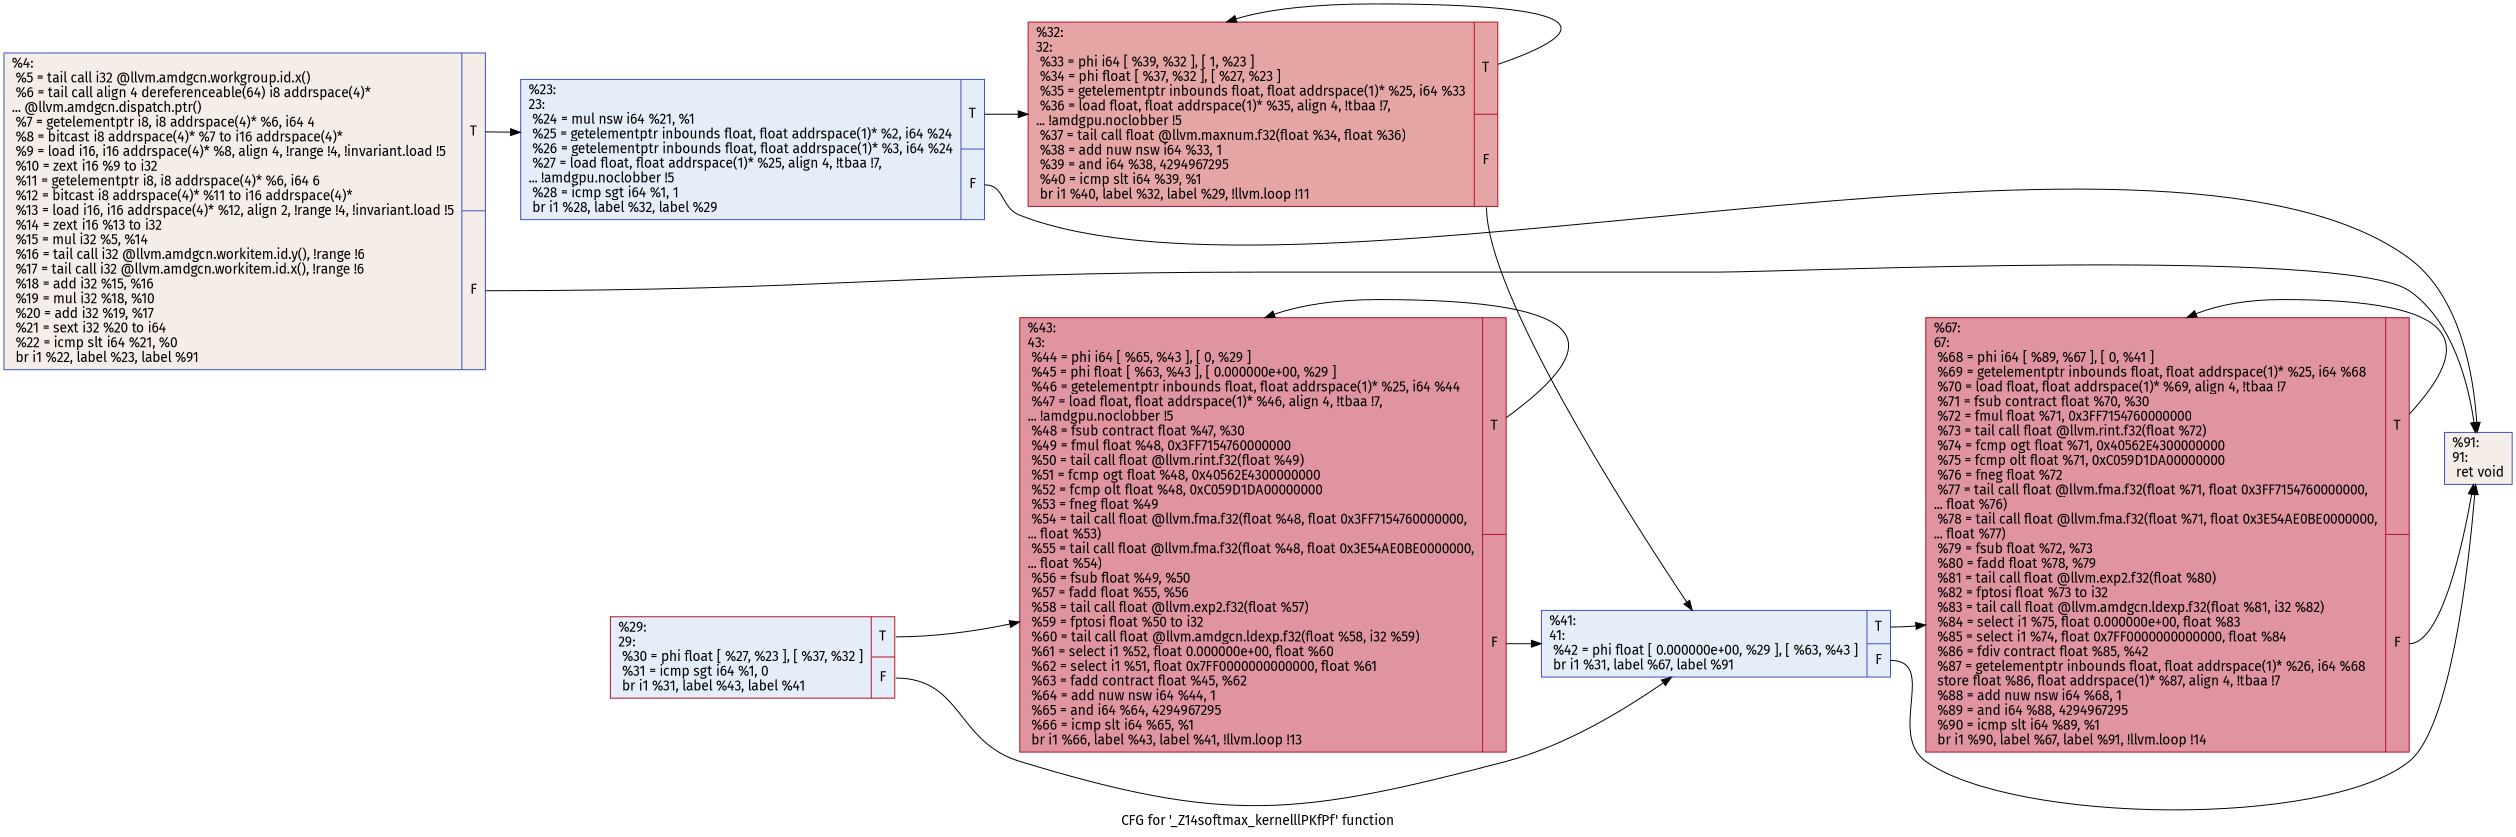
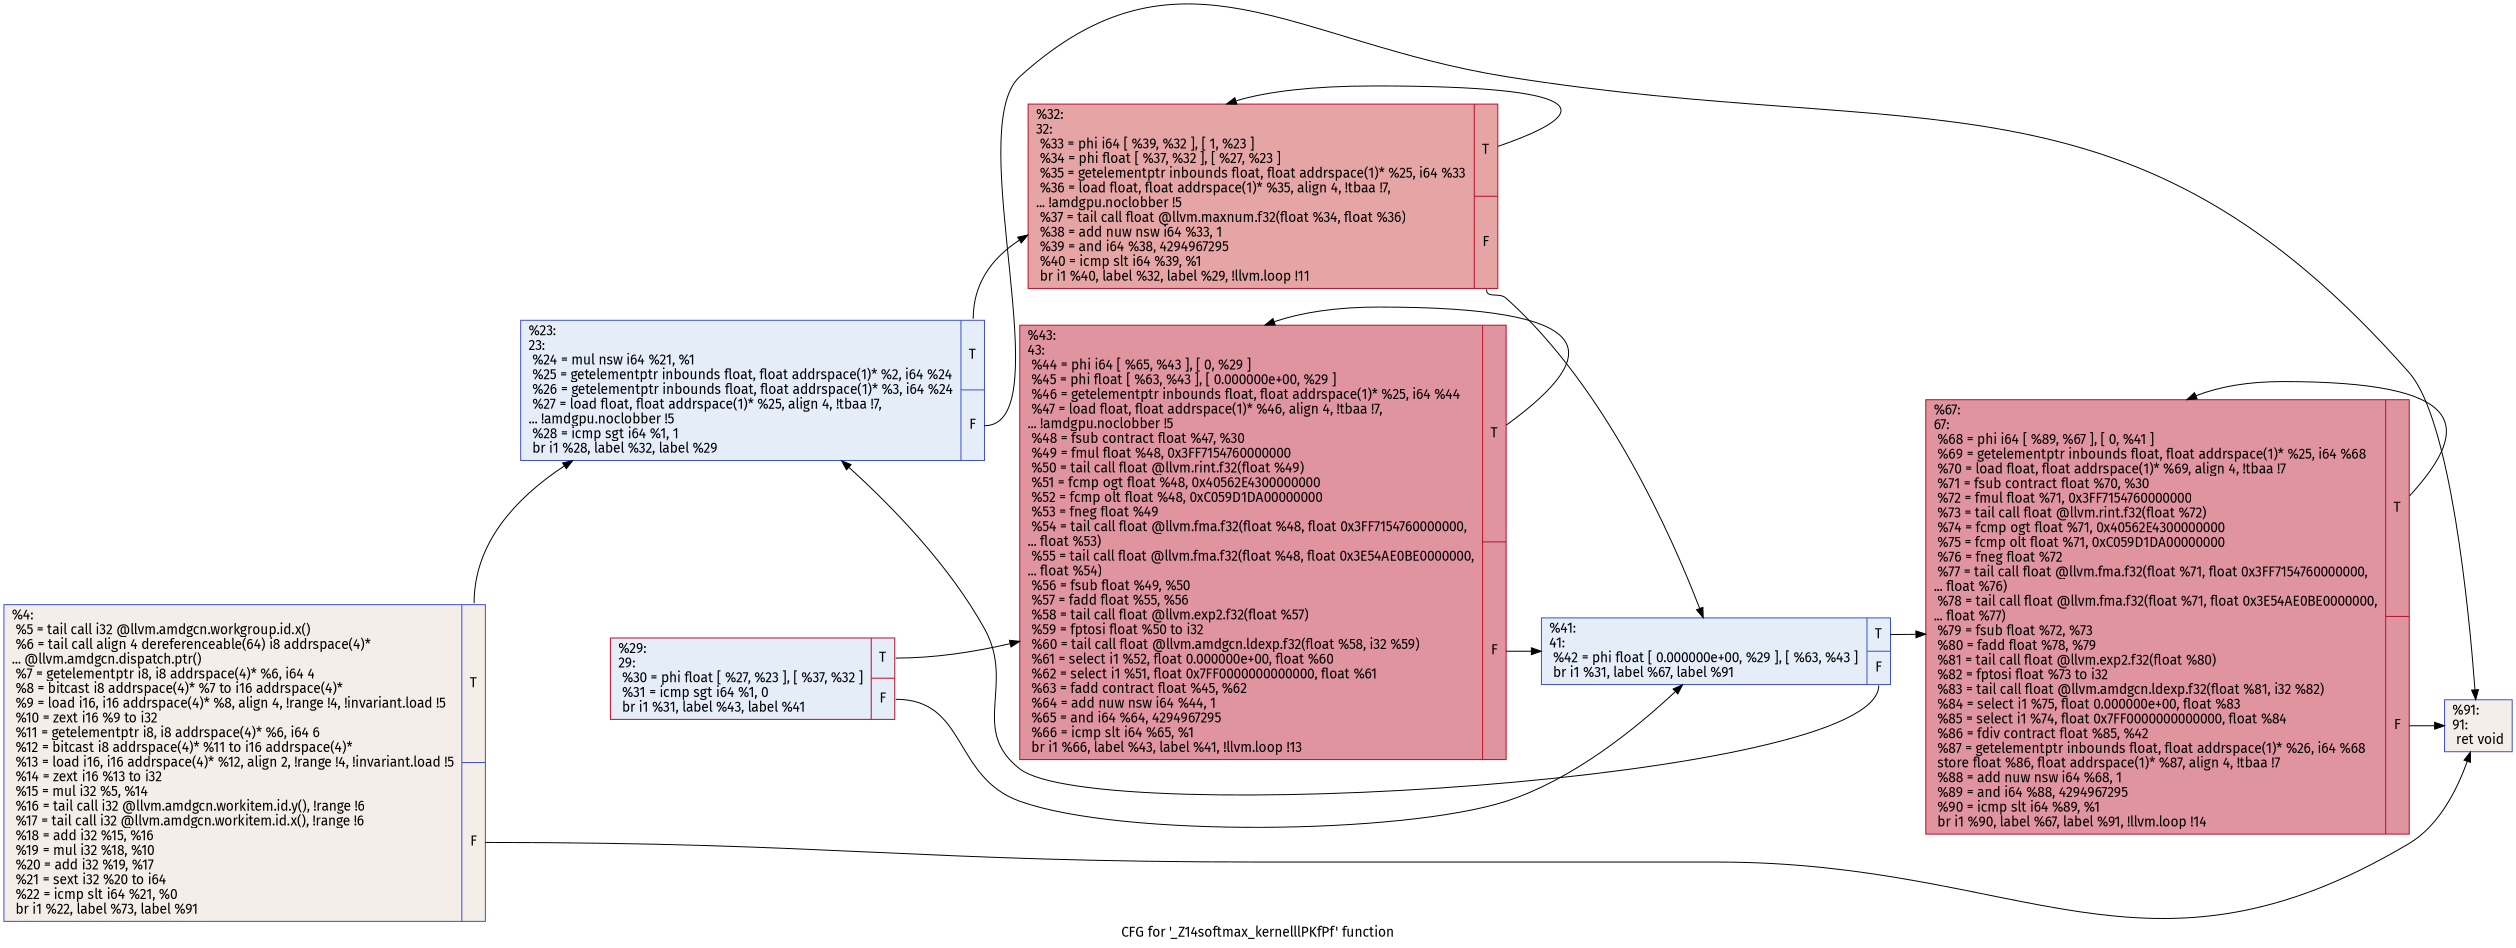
  digraph {
    fontname="Fira Sans"
    label="CFG for '_Z14softmax_kernelllPKfPf' function"
    rankdir=LR
    node [color="#3d50c3ff" fillcolor="#c5d6f270" fontname="Fira Sans" shape=record style=filled]
    edge [fontname="Fira Sans" tailport=s0]
-   n1 [fillcolor="#e8d6cc70" label="{%4:\l  %5 = tail call i32 @llvm.amdgcn.workgroup.id.x()\l  %6 = tail call align 4 dereferenceable(64) i8 addrspace(4)*\l... @llvm.amdgcn.dispatch.ptr()\l  %7 = getelementptr i8, i8 addrspace(4)* %6, i64 4\l  %8 = bitcast i8 addrspace(4)* %7 to i16 addrspace(4)*\l  %9 = load i16, i16 addrspace(4)* %8, align 4, !range !4, !invariant.load !5\l  %10 = zext i16 %9 to i32\l  %11 = getelementptr i8, i8 addrspace(4)* %6, i64 6\l  %12 = bitcast i8 addrspace(4)* %11 to i16 addrspace(4)*\l  %13 = load i16, i16 addrspace(4)* %12, align 2, !range !4, !invariant.load !5\l  %14 = zext i16 %13 to i32\l  %15 = mul i32 %5, %14\l  %16 = tail call i32 @llvm.amdgcn.workitem.id.y(), !range !6\l  %17 = tail call i32 @llvm.amdgcn.workitem.id.x(), !range !6\l  %18 = add i32 %15, %16\l  %19 = mul i32 %18, %10\l  %20 = add i32 %19, %17\l  %21 = sext i32 %20 to i64\l  %22 = icmp slt i64 %21, %0\l  br i1 %22, label %23, label %91\l|{<s0>T|<s1>F}}"]
+   n1 [fillcolor="#e8d6cc70" label="{%4:\l  %5 = tail call i32 @llvm.amdgcn.workgroup.id.x()\l  %6 = tail call align 4 dereferenceable(64) i8 addrspace(4)*\l... @llvm.amdgcn.dispatch.ptr()\l  %7 = getelementptr i8, i8 addrspace(4)* %6, i64 4\l  %8 = bitcast i8 addrspace(4)* %7 to i16 addrspace(4)*\l  %9 = load i16, i16 addrspace(4)* %8, align 4, !range !4, !invariant.load !5\l  %10 = zext i16 %9 to i32\l  %11 = getelementptr i8, i8 addrspace(4)* %6, i64 6\l  %12 = bitcast i8 addrspace(4)* %11 to i16 addrspace(4)*\l  %13 = load i16, i16 addrspace(4)* %12, align 2, !range !4, !invariant.load !5\l  %14 = zext i16 %13 to i32\l  %15 = mul i32 %5, %14\l  %16 = tail call i32 @llvm.amdgcn.workitem.id.y(), !range !6\l  %17 = tail call i32 @llvm.amdgcn.workitem.id.x(), !range !6\l  %18 = add i32 %15, %16\l  %19 = mul i32 %18, %10\l  %20 = add i32 %19, %17\l  %21 = sext i32 %20 to i64\l  %22 = icmp slt i64 %21, %0\l  br i1 %22, label %73, label %91\l|{<s0>T|<s1>F}}"]
    n2 [label="{%23:\l23:                                               \l  %24 = mul nsw i64 %21, %1\l  %25 = getelementptr inbounds float, float addrspace(1)* %2, i64 %24\l  %26 = getelementptr inbounds float, float addrspace(1)* %3, i64 %24\l  %27 = load float, float addrspace(1)* %25, align 4, !tbaa !7,\l... !amdgpu.noclobber !5\l  %28 = icmp sgt i64 %1, 1\l  br i1 %28, label %32, label %29\l|{<s0>T|<s1>F}}"]
    n3 [fillcolor="#e8d6cc70" label="{%91:\l91:                                               \l  ret void\l}"]
    n4 [color="#b70d28ff" fillcolor="#c5333470" label="{%32:\l32:                                               \l  %33 = phi i64 [ %39, %32 ], [ 1, %23 ]\l  %34 = phi float [ %37, %32 ], [ %27, %23 ]\l  %35 = getelementptr inbounds float, float addrspace(1)* %25, i64 %33\l  %36 = load float, float addrspace(1)* %35, align 4, !tbaa !7,\l... !amdgpu.noclobber !5\l  %37 = tail call float @llvm.maxnum.f32(float %34, float %36)\l  %38 = add nuw nsw i64 %33, 1\l  %39 = and i64 %38, 4294967295\l  %40 = icmp slt i64 %39, %1\l  br i1 %40, label %32, label %29, !llvm.loop !11\l|{<s0>T|<s1>F}}"]
    n5 [label="{%41:\l41:                                               \l  %42 = phi float [ 0.000000e+00, %29 ], [ %63, %43 ]\l  br i1 %31, label %67, label %91\l|{<s0>T|<s1>F}}"]
    n6 [color="#b70d28ff" label="{%29:\l29:                                               \l  %30 = phi float [ %27, %23 ], [ %37, %32 ]\l  %31 = icmp sgt i64 %1, 0\l  br i1 %31, label %43, label %41\l|{<s0>T|<s1>F}}"]
    n7 [color="#b70d28ff" fillcolor="#b70d2870" label="{%43:\l43:                                               \l  %44 = phi i64 [ %65, %43 ], [ 0, %29 ]\l  %45 = phi float [ %63, %43 ], [ 0.000000e+00, %29 ]\l  %46 = getelementptr inbounds float, float addrspace(1)* %25, i64 %44\l  %47 = load float, float addrspace(1)* %46, align 4, !tbaa !7,\l... !amdgpu.noclobber !5\l  %48 = fsub contract float %47, %30\l  %49 = fmul float %48, 0x3FF7154760000000\l  %50 = tail call float @llvm.rint.f32(float %49)\l  %51 = fcmp ogt float %48, 0x40562E4300000000\l  %52 = fcmp olt float %48, 0xC059D1DA00000000\l  %53 = fneg float %49\l  %54 = tail call float @llvm.fma.f32(float %48, float 0x3FF7154760000000,\l... float %53)\l  %55 = tail call float @llvm.fma.f32(float %48, float 0x3E54AE0BE0000000,\l... float %54)\l  %56 = fsub float %49, %50\l  %57 = fadd float %55, %56\l  %58 = tail call float @llvm.exp2.f32(float %57)\l  %59 = fptosi float %50 to i32\l  %60 = tail call float @llvm.amdgcn.ldexp.f32(float %58, i32 %59)\l  %61 = select i1 %52, float 0.000000e+00, float %60\l  %62 = select i1 %51, float 0x7FF0000000000000, float %61\l  %63 = fadd contract float %45, %62\l  %64 = add nuw nsw i64 %44, 1\l  %65 = and i64 %64, 4294967295\l  %66 = icmp slt i64 %65, %1\l  br i1 %66, label %43, label %41, !llvm.loop !13\l|{<s0>T|<s1>F}}"]
    n8 [color="#b70d28ff" fillcolor="#b70d2870" label="{%67:\l67:                                               \l  %68 = phi i64 [ %89, %67 ], [ 0, %41 ]\l  %69 = getelementptr inbounds float, float addrspace(1)* %25, i64 %68\l  %70 = load float, float addrspace(1)* %69, align 4, !tbaa !7\l  %71 = fsub contract float %70, %30\l  %72 = fmul float %71, 0x3FF7154760000000\l  %73 = tail call float @llvm.rint.f32(float %72)\l  %74 = fcmp ogt float %71, 0x40562E4300000000\l  %75 = fcmp olt float %71, 0xC059D1DA00000000\l  %76 = fneg float %72\l  %77 = tail call float @llvm.fma.f32(float %71, float 0x3FF7154760000000,\l... float %76)\l  %78 = tail call float @llvm.fma.f32(float %71, float 0x3E54AE0BE0000000,\l... float %77)\l  %79 = fsub float %72, %73\l  %80 = fadd float %78, %79\l  %81 = tail call float @llvm.exp2.f32(float %80)\l  %82 = fptosi float %73 to i32\l  %83 = tail call float @llvm.amdgcn.ldexp.f32(float %81, i32 %82)\l  %84 = select i1 %75, float 0.000000e+00, float %83\l  %85 = select i1 %74, float 0x7FF0000000000000, float %84\l  %86 = fdiv contract float %85, %42\l  %87 = getelementptr inbounds float, float addrspace(1)* %26, i64 %68\l  store float %86, float addrspace(1)* %87, align 4, !tbaa !7\l  %88 = add nuw nsw i64 %68, 1\l  %89 = and i64 %88, 4294967295\l  %90 = icmp slt i64 %89, %1\l  br i1 %90, label %67, label %91, !llvm.loop !14\l|{<s0>T|<s1>F}}"]
    n1 -> n2
    n1 -> n3 [tailport=s1]
    n2 -> n3 [tailport=s1]
    n2 -> n4
    n4 -> n4
    n4 -> n5 [tailport=s1]
-   n5 -> n3 [tailport=s1]
+   n5 -> n2 [tailport=s1]
    n5 -> n8
    n6 -> n5 [tailport=s1]
    n6 -> n7
    n7 -> n5 [tailport=s1]
    n7 -> n7
    n8 -> n3 [tailport=s1]
    n8 -> n8
  }
